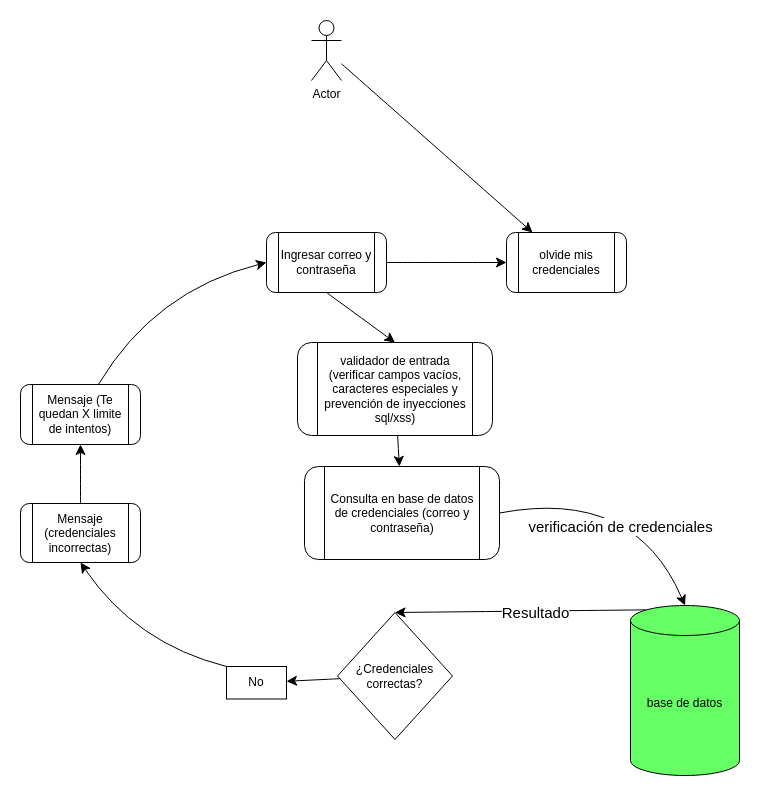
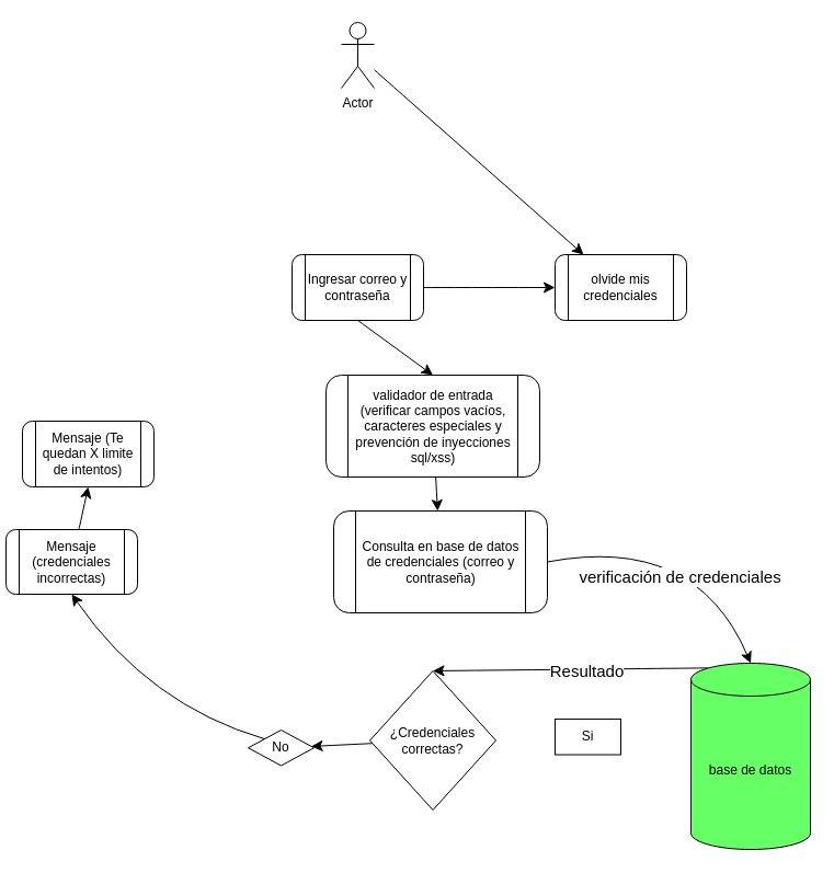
  <mxCell id="0" />
  <mxCell id="1" parent="0" />
  <mxCell id="2" value="" style="edgeStyle=none;curved=1;rounded=0;orthogonalLoop=1;jettySize=auto;html=1;fontFamily=Helvetica;fontSize=12;fontColor=default;startSize=8;endSize=8;exitX=0.145;exitY=0;exitDx=0;exitDy=4.35;exitPerimeter=0;entryX=0.5;entryY=0;entryDx=0;entryDy=0;" edge="1" parent="1" source="4" target="16"><mxGeometry relative="1" as="geometry" /></mxCell>
  <mxCell id="3" value="&lt;span style=&quot;font-size: 15px;&quot;&gt;Resultado&lt;/span&gt;" style="edgeLabel;html=1;align=center;verticalAlign=middle;resizable=0;points=[];fontSize=12;rounded=1;strokeColor=default;fontFamily=Helvetica;fontColor=default;fillColor=default;" vertex="1" connectable="0" parent="2"><mxGeometry x="-0.114" y="1" relative="1" as="geometry"><mxPoint as="offset" /></mxGeometry></mxCell>
  <mxCell id="4" value="&lt;font style=&quot;vertical-align: inherit;&quot;&gt;&lt;font style=&quot;vertical-align: inherit;&quot;&gt;&lt;font style=&quot;vertical-align: inherit;&quot;&gt;&lt;font style=&quot;vertical-align: inherit;&quot;&gt;&lt;font style=&quot;vertical-align: inherit;&quot;&gt;&lt;font style=&quot;vertical-align: inherit;&quot;&gt;base de datos&lt;/font&gt;&lt;/font&gt;&lt;/font&gt;&lt;/font&gt;&lt;/font&gt;&lt;/font&gt;" style="shape=cylinder3;whiteSpace=wrap;html=1;boundedLbl=1;backgroundOutline=1;size=15;fillColor=light-dark(#66FF66,#66FF66);" vertex="1" parent="1"><mxGeometry x="630" y="605" width="109" height="170" as="geometry" /></mxCell>
  <mxCell id="5" style="edgeStyle=none;curved=1;rounded=0;orthogonalLoop=1;jettySize=auto;html=1;fontSize=12;startSize=8;endSize=8;exitX=0.5;exitY=1;exitDx=0;exitDy=0;entryX=0.5;entryY=0;entryDx=0;entryDy=0;" edge="1" parent="1" source="7" target="9"><mxGeometry relative="1" as="geometry"><mxPoint x="381.217" y="377" as="targetPoint" /><mxPoint x="342.391" y="298" as="sourcePoint" /></mxGeometry></mxCell>
  <mxCell id="6" value="" style="edgeStyle=none;curved=1;rounded=0;orthogonalLoop=1;jettySize=auto;html=1;fontFamily=Helvetica;fontSize=12;fontColor=default;startSize=8;endSize=8;" edge="1" parent="1" source="7" target="20"><mxGeometry relative="1" as="geometry" /></mxCell>
  <mxCell id="7" value="Ingresar correo y contraseña" style="shape=process;whiteSpace=wrap;html=1;backgroundOutline=1;rounded=1;strokeColor=default;align=center;verticalAlign=middle;fontFamily=Helvetica;fontSize=12;fontColor=default;fillColor=default;" vertex="1" parent="1"><mxGeometry x="266" y="232" width="120" height="60" as="geometry" /></mxCell>
  <mxCell id="8" value="" style="edgeStyle=none;curved=1;rounded=0;orthogonalLoop=1;jettySize=auto;html=1;fontFamily=Helvetica;fontSize=12;fontColor=default;startSize=8;endSize=8;" edge="1" parent="1" source="9" target="10"><mxGeometry relative="1" as="geometry" /></mxCell>
  <mxCell id="9" value="validador de entrada&lt;div&gt;(verificar campos vacíos, caracteres especiales y prevención de inyecciones sql/xss)&lt;/div&gt;" style="shape=process;whiteSpace=wrap;html=1;backgroundOutline=1;rounded=1;strokeColor=default;align=center;verticalAlign=middle;fontFamily=Helvetica;fontSize=12;fontColor=default;fillColor=default;" vertex="1" parent="1"><mxGeometry x="297" y="342" width="195" height="93" as="geometry" /></mxCell>
  <mxCell id="10" value="Consulta en base de datos de credenciales (correo y contraseña)" style="shape=process;whiteSpace=wrap;html=1;backgroundOutline=1;rounded=1;strokeColor=default;align=center;verticalAlign=middle;fontFamily=Helvetica;fontSize=12;fontColor=default;fillColor=default;" vertex="1" parent="1"><mxGeometry x="304" y="466" width="195" height="93" as="geometry" /></mxCell>
  <mxCell id="11" style="edgeStyle=none;curved=1;rounded=0;orthogonalLoop=1;jettySize=auto;html=1;exitX=1;exitY=0.5;exitDx=0;exitDy=0;entryX=0.5;entryY=0;entryDx=0;entryDy=0;entryPerimeter=0;fontFamily=Helvetica;fontSize=12;fontColor=default;startSize=8;endSize=8;" edge="1" parent="1" source="10" target="4"><mxGeometry relative="1" as="geometry"><Array as="points"><mxPoint x="634" y="487" /></Array></mxGeometry></mxCell>
  <mxCell id="12" value="" style="edgeLabel;html=1;align=center;verticalAlign=middle;resizable=0;points=[];fontSize=12;rounded=1;strokeColor=default;fontFamily=Helvetica;fontColor=default;fillColor=default;" vertex="1" connectable="0" parent="11"><mxGeometry x="-0.177" y="-16" relative="1" as="geometry"><mxPoint as="offset" /></mxGeometry></mxCell>
  <mxCell id="13" value="" style="edgeLabel;html=1;align=center;verticalAlign=middle;resizable=0;points=[];fontSize=12;rounded=1;strokeColor=default;fontFamily=Helvetica;fontColor=default;fillColor=default;" vertex="1" connectable="0" parent="11"><mxGeometry x="0.621" y="-3" relative="1" as="geometry"><mxPoint as="offset" /></mxGeometry></mxCell>
  <mxCell id="14" value="&lt;span style=&quot;font-size: 15px;&quot;&gt;verificación de credenciales&lt;/span&gt;" style="edgeLabel;html=1;align=center;verticalAlign=middle;resizable=0;points=[];fontSize=12;rounded=1;strokeColor=default;fontFamily=Helvetica;fontColor=default;fillColor=default;" vertex="1" connectable="0" parent="11"><mxGeometry x="0.259" y="-28" relative="1" as="geometry"><mxPoint as="offset" /></mxGeometry></mxCell>
  <mxCell id="15" value="" style="edgeStyle=none;curved=1;rounded=0;orthogonalLoop=1;jettySize=auto;html=1;fontFamily=Helvetica;fontSize=12;fontColor=default;startSize=8;endSize=8;" edge="1" parent="1" source="16" target="18"><mxGeometry relative="1" as="geometry" /></mxCell>
  <mxCell id="16" value="¿Credenciales correctas?" style="rhombus;whiteSpace=wrap;html=1;fillColor=light-dark(#FFFFFF,#66FF66);" vertex="1" parent="1"><mxGeometry x="337" y="612" width="115" height="127" as="geometry" /></mxCell>
  <mxCell id="17" style="edgeStyle=none;curved=1;rounded=0;orthogonalLoop=1;jettySize=auto;html=1;exitX=0;exitY=0;exitDx=0;exitDy=0;entryX=0.5;entryY=1;entryDx=0;entryDy=0;fontFamily=Helvetica;fontSize=12;fontColor=default;startSize=8;endSize=8;" edge="1" parent="1" source="18" target="24"><mxGeometry relative="1" as="geometry"><Array as="points"><mxPoint x="135" y="643" /></Array></mxGeometry></mxCell>
- <mxCell id="18" value="No" style="whiteSpace=wrap;html=1;fillColor=light-dark(#FFFFFF,#66FF66);" vertex="1" parent="1"><mxGeometry x="226" y="666" width="60" height="32.5" as="geometry" /></mxCell>
+ <mxCell id="18" value="No" style="rhombus;whiteSpace=wrap;html=1;fillColor=light-dark(#FFFFFF,#66FF66);" vertex="1" parent="1"><mxGeometry x="226" y="666" width="60" height="32.5" as="geometry" /></mxCell>
+ <mxCell id="19" value="Si" style="whiteSpace=wrap;html=1;fillColor=light-dark(#FFFFFF,#66FF66);" vertex="1" parent="1"><mxGeometry x="506" y="656" width="60" height="32.5" as="geometry" /></mxCell>
  <mxCell id="20" value="olvide mis credenciales" style="shape=process;whiteSpace=wrap;html=1;backgroundOutline=1;rounded=1;strokeColor=default;align=center;verticalAlign=middle;fontFamily=Helvetica;fontSize=12;fontColor=default;fillColor=default;" vertex="1" parent="1"><mxGeometry x="506" y="232" width="120" height="60" as="geometry" /></mxCell>
- <mxCell id="21" style="edgeStyle=none;curved=1;rounded=0;orthogonalLoop=1;jettySize=auto;html=1;entryX=0;entryY=0.5;entryDx=0;entryDy=0;fontFamily=Helvetica;fontSize=12;fontColor=default;startSize=8;endSize=8;" edge="1" parent="1" source="22" target="7"><mxGeometry relative="1" as="geometry"><Array as="points"><mxPoint x="154" y="290" /></Array></mxGeometry></mxCell>
  <mxCell id="22" value="Mensaje (Te quedan X limite de intentos)" style="shape=process;whiteSpace=wrap;html=1;backgroundOutline=1;rounded=1;strokeColor=default;align=center;verticalAlign=middle;fontFamily=Helvetica;fontSize=12;fontColor=default;fillColor=default;" vertex="1" parent="1"><mxGeometry x="20" y="384" width="120" height="60" as="geometry" /></mxCell>
  <mxCell id="23" style="edgeStyle=none;curved=1;rounded=0;orthogonalLoop=1;jettySize=auto;html=1;entryX=0.5;entryY=1;entryDx=0;entryDy=0;fontFamily=Helvetica;fontSize=12;fontColor=default;startSize=8;endSize=8;" edge="1" parent="1" source="24" target="22"><mxGeometry relative="1" as="geometry" /></mxCell>
- <mxCell id="24" value="Mensaje (credenciales incorrectas)" style="shape=process;whiteSpace=wrap;html=1;backgroundOutline=1;rounded=1;strokeColor=default;align=center;verticalAlign=middle;fontFamily=Helvetica;fontSize=12;fontColor=default;fillColor=default;" vertex="1" parent="1"><mxGeometry x="20" y="503" width="120" height="59" as="geometry" /></mxCell>
+ <mxCell id="24" value="Mensaje (credenciales incorrectas)" style="shape=process;whiteSpace=wrap;html=1;backgroundOutline=1;rounded=1;strokeColor=default;align=center;verticalAlign=middle;fontFamily=Helvetica;fontSize=12;fontColor=default;fillColor=default;" vertex="1" parent="1"><mxGeometry x="5" y="483" width="120" height="59" as="geometry" /></mxCell>
  <mxCell id="25" style="edgeStyle=none;curved=1;rounded=0;orthogonalLoop=1;jettySize=auto;html=1;fontFamily=Helvetica;fontSize=12;fontColor=default;startSize=8;endSize=8;" edge="1" parent="1" source="26" target="20"><mxGeometry relative="1" as="geometry" /></mxCell>
  <mxCell id="26" value="Actor" style="shape=umlActor;verticalLabelPosition=bottom;verticalAlign=top;html=1;outlineConnect=0;rounded=1;strokeColor=default;align=center;fontFamily=Helvetica;fontSize=12;fontColor=default;fillColor=default;" vertex="1" parent="1"><mxGeometry x="311" y="20" width="30" height="60" as="geometry" /></mxCell>
